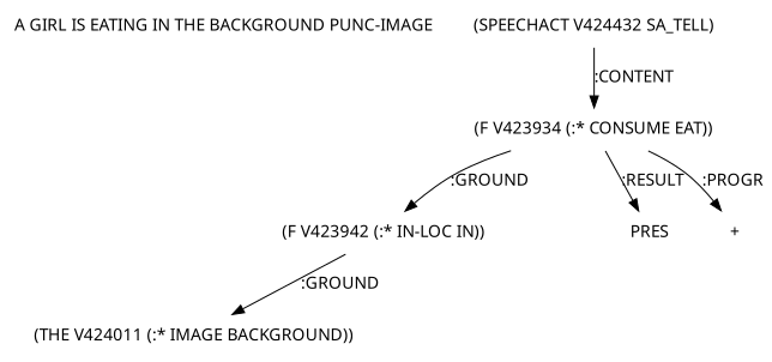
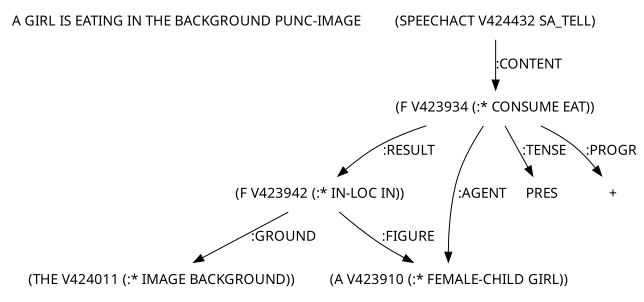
  digraph {
    fontname="Noto Sans"
    node [fontname="Noto Sans" shape=none]
    edge [fontname="Noto Sans"]
    n1 [label="A GIRL IS EATING IN THE BACKGROUND PUNC-IMAGE"]
    n2 [label="(SPEECHACT V424432 SA_TELL)"]
    n3 [label="(F V423934 (:* CONSUME EAT))"]
    n4 [label="(F V423942 (:* IN-LOC IN))"]
+   n5 [label="(A V423910 (:* FEMALE-CHILD GIRL))"]
    n6 [label=PRES]
    n7 [label="+"]
    n8 [label="(THE V424011 (:* IMAGE BACKGROUND))"]
    n2 -> n3 [label=":CONTENT"]
-   n3 -> n4 [label=":GROUND"]
-   n3 -> n6 [label=":RESULT"]
+   n3 -> n4 [label=":RESULT"]
+   n3 -> n5 [label=":AGENT"]
+   n3 -> n6 [label=":TENSE"]
    n3 -> n7 [label=":PROGR"]
+   n4 -> n5 [label=":FIGURE"]
    n4 -> n8 [label=":GROUND"]
  }
